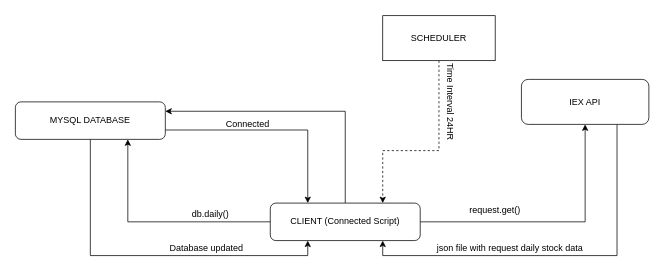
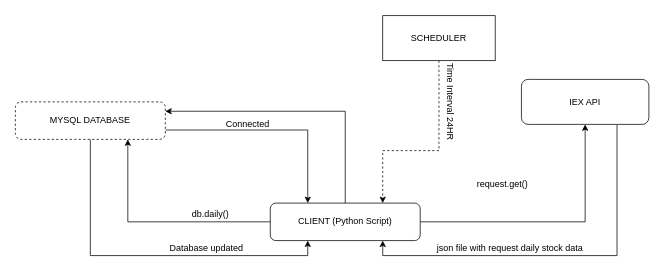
  <mxCell id="0" />
  <mxCell id="1" parent="0" />
  <mxCell id="2" style="edgeStyle=orthogonalEdgeStyle;rounded=0;orthogonalLoop=1;jettySize=auto;html=1;entryX=0.5;entryY=1;entryDx=0;entryDy=0;" edge="1" parent="1" source="5" target="11"><mxGeometry relative="1" as="geometry"><mxPoint x="690" y="80" as="targetPoint" /></mxGeometry></mxCell>
  <mxCell id="3" value="" style="edgeStyle=orthogonalEdgeStyle;rounded=0;orthogonalLoop=1;jettySize=auto;html=1;entryX=0.75;entryY=1;entryDx=0;entryDy=0;" edge="1" parent="1" source="5" target="8"><mxGeometry relative="1" as="geometry"><mxPoint x="420" y="290" as="targetPoint" /></mxGeometry></mxCell>
  <mxCell id="4" style="edgeStyle=orthogonalEdgeStyle;rounded=0;orthogonalLoop=1;jettySize=auto;html=1;exitX=0.5;exitY=0;exitDx=0;exitDy=0;entryX=1;entryY=0.25;entryDx=0;entryDy=0;" edge="1" parent="1" source="5" target="8"><mxGeometry relative="1" as="geometry" /></mxCell>
- <mxCell id="5" value="CLIENT (Connected Script)" style="rounded=1;whiteSpace=wrap;html=1;" vertex="1" parent="1"><mxGeometry x="360" y="270" width="200" height="50" as="geometry" /></mxCell>
+ <mxCell id="5" value="CLIENT (Python Script)" style="rounded=1;whiteSpace=wrap;html=1;" vertex="1" parent="1"><mxGeometry x="360" y="270" width="200" height="50" as="geometry" /></mxCell>
  <mxCell id="6" style="edgeStyle=orthogonalEdgeStyle;rounded=0;orthogonalLoop=1;jettySize=auto;html=1;exitX=1;exitY=0.75;exitDx=0;exitDy=0;entryX=0.25;entryY=0;entryDx=0;entryDy=0;" edge="1" parent="1" source="8" target="5"><mxGeometry relative="1" as="geometry"><Array as="points"><mxPoint x="410" y="173" /></Array></mxGeometry></mxCell>
  <mxCell id="7" style="edgeStyle=orthogonalEdgeStyle;rounded=0;orthogonalLoop=1;jettySize=auto;html=1;exitX=0.5;exitY=1;exitDx=0;exitDy=0;entryX=0.25;entryY=1;entryDx=0;entryDy=0;" edge="1" parent="1" source="8" target="5"><mxGeometry relative="1" as="geometry" /></mxCell>
- <mxCell id="8" value="MYSQL DATABASE" style="rounded=1;whiteSpace=wrap;html=1;" vertex="1" parent="1"><mxGeometry x="20" y="135" width="200" height="50" as="geometry" /></mxCell>
- <mxCell id="9" value="request.get()" style="text;html=1;strokeColor=none;fillColor=none;align=center;verticalAlign=middle;whiteSpace=wrap;rounded=0;" vertex="1" parent="1"><mxGeometry x="610" y="270" width="100" height="20" as="geometry" /></mxCell>
+ <mxCell id="8" value="MYSQL DATABASE" style="rounded=1;whiteSpace=wrap;html=1;dashed=1;" vertex="1" parent="1"><mxGeometry x="20" y="135" width="200" height="50" as="geometry" /></mxCell>
+ <mxCell id="9" value="request.get()" style="text;html=1;strokeColor=none;fillColor=none;align=center;verticalAlign=middle;whiteSpace=wrap;rounded=0;" vertex="1" parent="1"><mxGeometry x="620" y="235" width="100" height="20" as="geometry" /></mxCell>
  <mxCell id="10" style="edgeStyle=orthogonalEdgeStyle;rounded=0;orthogonalLoop=1;jettySize=auto;html=1;exitX=0.75;exitY=1;exitDx=0;exitDy=0;entryX=0.75;entryY=1;entryDx=0;entryDy=0;" edge="1" parent="1" source="11" target="5"><mxGeometry relative="1" as="geometry" /></mxCell>
  <mxCell id="11" value="IEX API" style="rounded=1;whiteSpace=wrap;html=1;" vertex="1" parent="1"><mxGeometry x="695" y="105" width="170" height="60" as="geometry" /></mxCell>
  <mxCell id="12" value="Connected" style="text;html=1;strokeColor=none;fillColor=none;align=center;verticalAlign=middle;whiteSpace=wrap;rounded=0;" vertex="1" parent="1"><mxGeometry x="295" y="155" width="70" height="20" as="geometry" /></mxCell>
  <mxCell id="13" value="json file with request daily stock data" style="text;html=1;strokeColor=none;fillColor=none;align=center;verticalAlign=middle;whiteSpace=wrap;rounded=0;" vertex="1" parent="1"><mxGeometry x="570" y="320" width="220" height="20" as="geometry" /></mxCell>
  <mxCell id="14" value="db.daily()" style="text;html=1;align=center;verticalAlign=middle;resizable=0;points=[];;autosize=1;" vertex="1" parent="1"><mxGeometry x="240" y="275" width="80" height="20" as="geometry" /></mxCell>
  <mxCell id="15" value="Database updated" style="text;html=1;strokeColor=none;fillColor=none;align=center;verticalAlign=middle;whiteSpace=wrap;rounded=0;" vertex="1" parent="1"><mxGeometry x="220" y="320" width="110" height="20" as="geometry" /></mxCell>
  <mxCell id="16" style="edgeStyle=orthogonalEdgeStyle;rounded=0;orthogonalLoop=1;jettySize=auto;html=1;exitX=0.5;exitY=1;exitDx=0;exitDy=0;entryX=0.75;entryY=0;entryDx=0;entryDy=0;dashed=1;" edge="1" parent="1" source="17" target="5"><mxGeometry relative="1" as="geometry"><Array as="points"><mxPoint x="585" y="200" /><mxPoint x="510" y="200" /></Array></mxGeometry></mxCell>
  <mxCell id="17" value="SCHEDULER" style="rounded=0;whiteSpace=wrap;html=1;" vertex="1" parent="1"><mxGeometry x="510" y="20" width="150" height="60" as="geometry" /></mxCell>
  <mxCell id="18" value="Time Interval 24HR" style="text;html=1;strokeColor=none;fillColor=none;align=center;verticalAlign=middle;whiteSpace=wrap;rounded=0;rotation=90;" vertex="1" parent="1"><mxGeometry x="520" y="125" width="160" height="20" as="geometry" /></mxCell>
